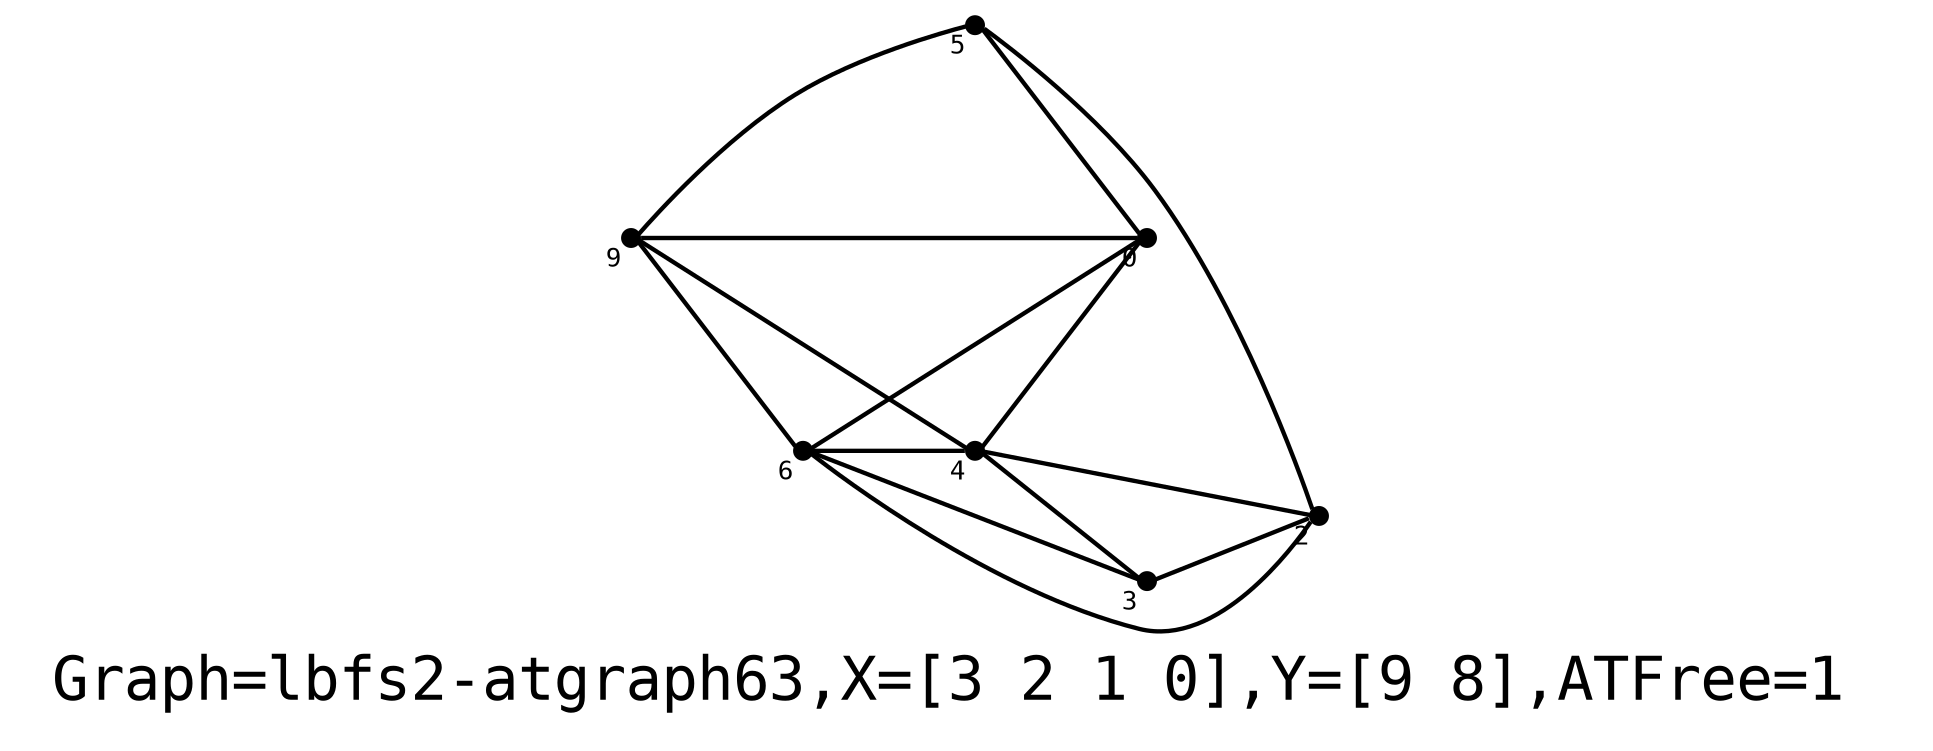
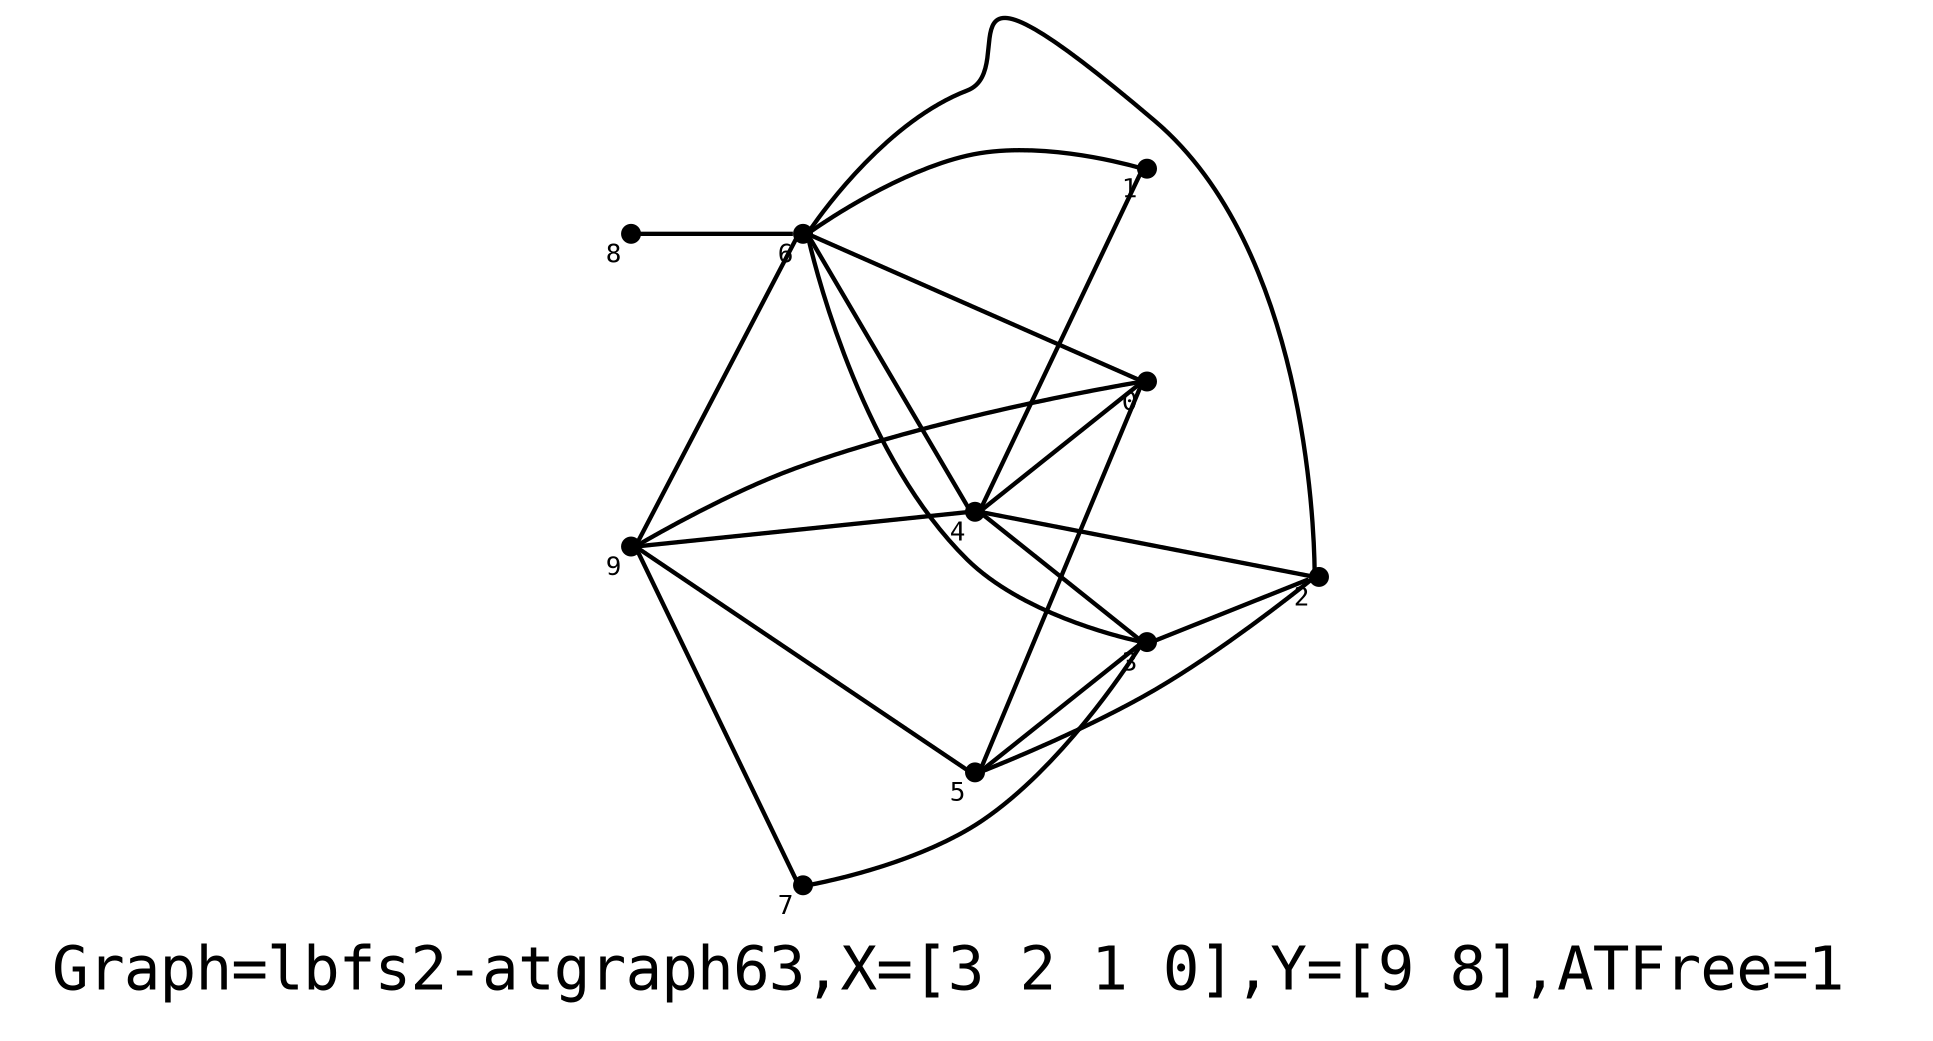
  graph {
    fontname="DejaVu Sans Mono"
    label="Graph=lbfs2-atgraph63,X=[3 2 1 0],Y=[9 8],ATFree=1 "
    labelloc=bottom
    rankdir=LR
    node [fontname="DejaVu Sans Mono" fontsize=6 shape=point]
    edge [fontname="DejaVu Sans Mono"]
    0 [xlabel=0]
+   1 [xlabel=1]
    2 [xlabel=2]
    3 [xlabel=3]
    4 [xlabel=4]
    5 [xlabel=5]
    6 [xlabel=6]
+   7 [xlabel=7]
+   8 [xlabel=8]
    9 [xlabel=9]
    3 -- 2
    4 -- 0
+   4 -- 1
    4 -- 2
    4 -- 3
    5 -- 0
    5 -- 2
+   5 -- 3
    6 -- 0
+   6 -- 1
    6 -- 2
    6 -- 3
    6 -- 4
+   7 -- 3
+   8 -- 6
    9 -- 0
    9 -- 4
    9 -- 5
    9 -- 6
+   9 -- 7
  }
